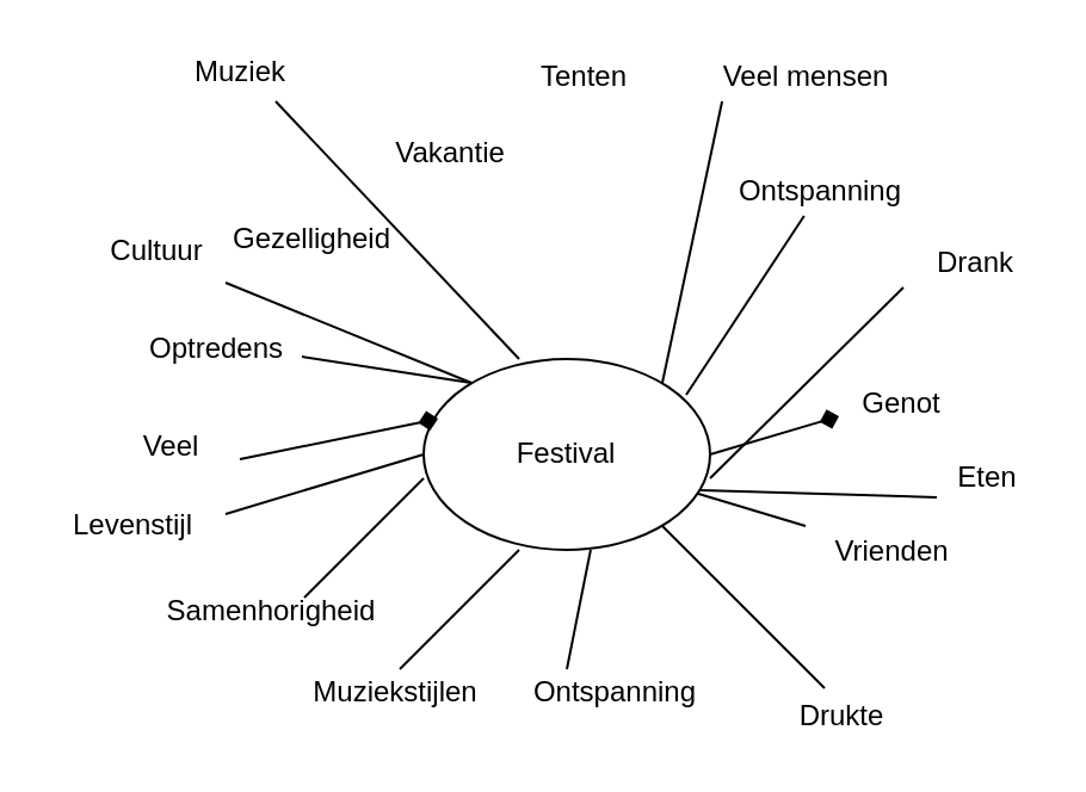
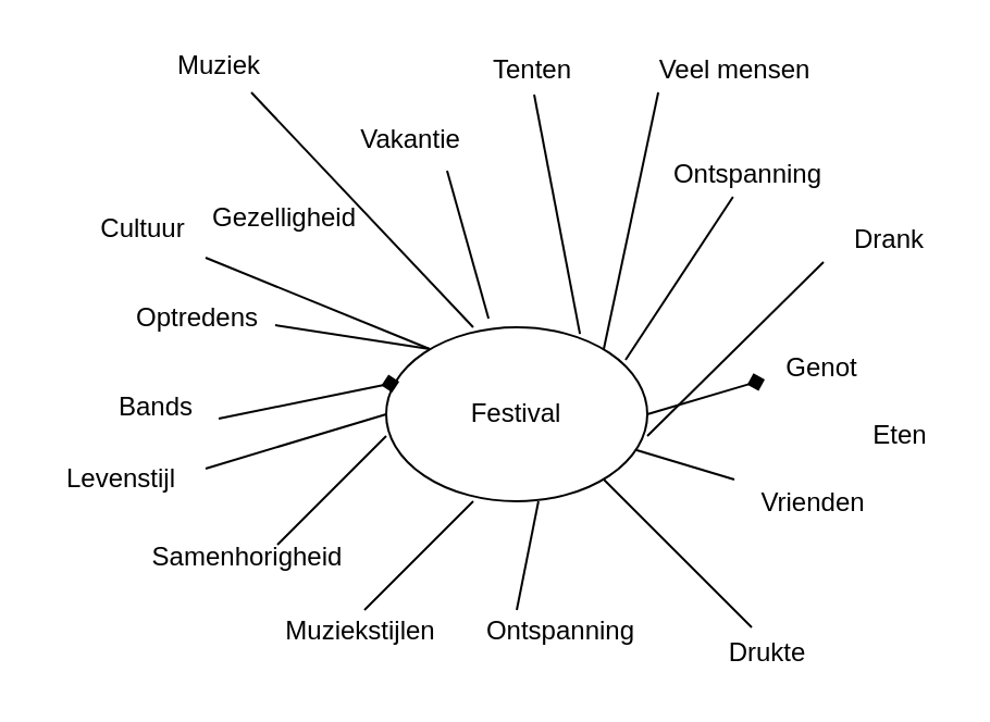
  <mxCell id="0" />
  <mxCell id="1" parent="0" />
  <mxCell id="2" value="Festival" style="ellipse;whiteSpace=wrap;html=1;" vertex="1" parent="1"><mxGeometry x="177" y="150" width="120" height="80" as="geometry" /></mxCell>
  <mxCell id="3" value="Gezelligheid" style="text;html=1;align=center;verticalAlign=middle;resizable=0;points=[];autosize=1;" vertex="1" parent="1"><mxGeometry x="90" y="90" width="80" height="20" as="geometry" /></mxCell>
  <mxCell id="4" value="Muziek" style="text;html=1;align=center;verticalAlign=middle;resizable=0;points=[];autosize=1;" vertex="1" parent="1"><mxGeometry x="75" y="20" width="50" height="20" as="geometry" /></mxCell>
  <mxCell id="5" value="Ontspanning" style="text;html=1;align=center;verticalAlign=middle;resizable=0;points=[];autosize=1;" vertex="1" parent="1"><mxGeometry x="303" y="70" width="80" height="20" as="geometry" /></mxCell>
  <mxCell id="6" value="Genot" style="text;html=1;align=center;verticalAlign=middle;resizable=0;points=[];autosize=1;" vertex="1" parent="1"><mxGeometry x="352" y="159" width="50" height="20" as="geometry" /></mxCell>
  <mxCell id="7" value="Vrienden" style="text;html=1;align=center;verticalAlign=middle;resizable=0;points=[];autosize=1;" vertex="1" parent="1"><mxGeometry x="343" y="221" width="60" height="20" as="geometry" /></mxCell>
  <mxCell id="8" value="Ontspanning" style="text;html=1;align=center;verticalAlign=middle;resizable=0;points=[];autosize=1;" vertex="1" parent="1"><mxGeometry x="217" y="280" width="80" height="20" as="geometry" /></mxCell>
  <mxCell id="9" value="Samenhorigheid" style="text;html=1;align=center;verticalAlign=middle;resizable=0;points=[];autosize=1;" vertex="1" parent="1"><mxGeometry x="63" y="246" width="100" height="20" as="geometry" /></mxCell>
- <mxCell id="10" value="Veel" style="text;html=1;align=center;verticalAlign=middle;resizable=0;points=[];autosize=1;" vertex="1" parent="1"><mxGeometry x="46" y="177" width="50" height="20" as="geometry" /></mxCell>
+ <mxCell id="10" value="Bands" style="text;html=1;align=center;verticalAlign=middle;resizable=0;points=[];autosize=1;" vertex="1" parent="1"><mxGeometry x="46" y="177" width="50" height="20" as="geometry" /></mxCell>
  <mxCell id="11" value="Optredens" style="text;html=1;align=center;verticalAlign=middle;resizable=0;points=[];autosize=1;" vertex="1" parent="1"><mxGeometry x="55" y="136" width="70" height="20" as="geometry" /></mxCell>
  <mxCell id="12" value="Vakantie" style="text;html=1;align=center;verticalAlign=middle;resizable=0;points=[];autosize=1;" vertex="1" parent="1"><mxGeometry x="158" y="54" width="60" height="20" as="geometry" /></mxCell>
  <mxCell id="13" value="Tenten" style="text;html=1;align=center;verticalAlign=middle;resizable=0;points=[];autosize=1;" vertex="1" parent="1"><mxGeometry x="219" y="22" width="50" height="20" as="geometry" /></mxCell>
  <mxCell id="14" value="Drank" style="text;html=1;align=center;verticalAlign=middle;resizable=0;points=[];autosize=1;" vertex="1" parent="1"><mxGeometry x="383" y="100" width="50" height="20" as="geometry" /></mxCell>
  <mxCell id="15" value="Eten" style="text;html=1;align=center;verticalAlign=middle;resizable=0;points=[];autosize=1;" vertex="1" parent="1"><mxGeometry x="393" y="190" width="40" height="20" as="geometry" /></mxCell>
  <mxCell id="16" value="Cultuur" style="text;html=1;align=center;verticalAlign=middle;resizable=0;points=[];autosize=1;" vertex="1" parent="1"><mxGeometry x="40" y="95" width="50" height="20" as="geometry" /></mxCell>
  <mxCell id="17" value="Levenstijl" style="text;html=1;align=center;verticalAlign=middle;resizable=0;points=[];autosize=1;" vertex="1" parent="1"><mxGeometry x="20" y="210" width="70" height="20" as="geometry" /></mxCell>
  <mxCell id="18" value="Muziekstijlen" style="text;html=1;align=center;verticalAlign=middle;resizable=0;points=[];autosize=1;" vertex="1" parent="1"><mxGeometry x="125" y="280" width="80" height="20" as="geometry" /></mxCell>
  <mxCell id="19" value="Drukte" style="text;html=1;align=center;verticalAlign=middle;resizable=0;points=[];autosize=1;" vertex="1" parent="1"><mxGeometry x="327" y="290" width="50" height="20" as="geometry" /></mxCell>
  <mxCell id="20" value="Veel mensen" style="text;html=1;align=center;verticalAlign=middle;resizable=0;points=[];autosize=1;" vertex="1" parent="1"><mxGeometry x="297" y="22" width="80" height="20" as="geometry" /></mxCell>
+ <mxCell id="21" value="" style="endArrow=none;html=1;entryX=0.742;entryY=0.038;entryDx=0;entryDy=0;entryPerimeter=0;exitX=0.52;exitY=1.05;exitDx=0;exitDy=0;exitPerimeter=0;" edge="1" parent="1" source="13" target="2"><mxGeometry width="50" height="50" relative="1" as="geometry"><mxPoint x="217" y="220" as="sourcePoint" /><mxPoint x="267" y="170" as="targetPoint" /></mxGeometry></mxCell>
+ <mxCell id="22" value="" style="endArrow=none;html=1;exitX=0.783;exitY=1.2;exitDx=0;exitDy=0;exitPerimeter=0;entryX=0.392;entryY=-0.05;entryDx=0;entryDy=0;entryPerimeter=0;" edge="1" parent="1" source="12" target="2"><mxGeometry width="50" height="50" relative="1" as="geometry"><mxPoint x="217" y="220" as="sourcePoint" /><mxPoint x="267" y="170" as="targetPoint" /></mxGeometry></mxCell>
  <mxCell id="23" value="" style="endArrow=none;html=1;exitX=1.014;exitY=0.65;exitDx=0;exitDy=0;exitPerimeter=0;" edge="1" parent="1" source="11"><mxGeometry width="50" height="50" relative="1" as="geometry"><mxPoint x="147" y="210" as="sourcePoint" /><mxPoint x="197" y="160" as="targetPoint" /></mxGeometry></mxCell>
  <mxCell id="24" value="" style="endArrow=none;html=1;entryX=0.063;entryY=1;entryDx=0;entryDy=0;entryPerimeter=0;" edge="1" parent="1" target="20"><mxGeometry width="50" height="50" relative="1" as="geometry"><mxPoint x="277" y="160" as="sourcePoint" /><mxPoint x="327" y="120" as="targetPoint" /></mxGeometry></mxCell>
  <mxCell id="25" value="" style="endArrow=none;html=1;fontFamily=Helvetica;fontSize=11;fontColor=#000000;align=center;strokeColor=#000000;" edge="1" parent="1" target="5"><mxGeometry width="50" height="50" relative="1" as="geometry"><mxPoint x="287" y="165" as="sourcePoint" /><mxPoint x="337" y="115" as="targetPoint" /></mxGeometry></mxCell>
  <mxCell id="26" value="" style="endArrow=none;html=1;entryX=-0.1;entryY=1;entryDx=0;entryDy=0;entryPerimeter=0;" edge="1" parent="1" target="14"><mxGeometry width="50" height="50" relative="1" as="geometry"><mxPoint x="297" y="200" as="sourcePoint" /><mxPoint x="347" y="150" as="targetPoint" /></mxGeometry></mxCell>
- <mxCell id="27" value="" style="endArrow=none;html=1;exitX=-0.025;exitY=0.9;exitDx=0;exitDy=0;exitPerimeter=0;entryX=0.967;entryY=0.688;entryDx=0;entryDy=0;entryPerimeter=0;" edge="1" parent="1" source="15" target="2"><mxGeometry width="50" height="50" relative="1" as="geometry"><mxPoint x="217" y="220" as="sourcePoint" /><mxPoint x="267" y="170" as="targetPoint" /></mxGeometry></mxCell>
  <mxCell id="28" value="" style="endArrow=none;html=1;" edge="1" parent="1" target="2"><mxGeometry width="50" height="50" relative="1" as="geometry"><mxPoint x="337" y="220" as="sourcePoint" /><mxPoint x="267" y="170" as="targetPoint" /></mxGeometry></mxCell>
  <mxCell id="29" value="" style="endArrow=none;html=1;" edge="1" parent="1"><mxGeometry width="50" height="50" relative="1" as="geometry"><mxPoint x="167" y="280" as="sourcePoint" /><mxPoint x="217" y="230" as="targetPoint" /></mxGeometry></mxCell>
  <mxCell id="30" value="" style="endArrow=none;html=1;" edge="1" parent="1"><mxGeometry width="50" height="50" relative="1" as="geometry"><mxPoint x="127" y="250" as="sourcePoint" /><mxPoint x="177" y="200" as="targetPoint" /></mxGeometry></mxCell>
  <mxCell id="31" value="" style="endArrow=none;html=1;exitX=1.057;exitY=0.25;exitDx=0;exitDy=0;exitPerimeter=0;" edge="1" parent="1" source="17"><mxGeometry width="50" height="50" relative="1" as="geometry"><mxPoint x="217" y="220" as="sourcePoint" /><mxPoint x="177" y="190" as="targetPoint" /></mxGeometry></mxCell>
  <mxCell id="32" value="" style="endArrow=diamond;html=1;exitX=1.08;exitY=0.75;exitDx=0;exitDy=0;exitPerimeter=0;entryX=0.05;entryY=0.313;entryDx=0;entryDy=0;entryPerimeter=0;" edge="1" parent="1" source="10" target="2"><mxGeometry width="50" height="50" relative="1" as="geometry"><mxPoint x="127" y="220" as="sourcePoint" /><mxPoint x="177" y="170" as="targetPoint" /></mxGeometry></mxCell>
  <mxCell id="33" value="" style="endArrow=none;html=1;exitX=0.36;exitY=-0.1;exitDx=0;exitDy=0;exitPerimeter=0;" edge="1" parent="1" source="19"><mxGeometry width="50" height="50" relative="1" as="geometry"><mxPoint x="227" y="270" as="sourcePoint" /><mxPoint x="277" y="220" as="targetPoint" /></mxGeometry></mxCell>
  <mxCell id="34" value="" style="endArrow=none;html=1;entryX=0.583;entryY=1;entryDx=0;entryDy=0;entryPerimeter=0;" edge="1" parent="1" target="2"><mxGeometry width="50" height="50" relative="1" as="geometry"><mxPoint x="237" y="280" as="sourcePoint" /><mxPoint x="287" y="230" as="targetPoint" /></mxGeometry></mxCell>
  <mxCell id="35" value="" style="endArrow=none;html=1;exitX=1.08;exitY=1.15;exitDx=0;exitDy=0;exitPerimeter=0;" edge="1" parent="1" source="16"><mxGeometry width="50" height="50" relative="1" as="geometry"><mxPoint x="147" y="210" as="sourcePoint" /><mxPoint x="197" y="160" as="targetPoint" /></mxGeometry></mxCell>
  <mxCell id="36" value="" style="endArrow=none;html=1;exitX=0.8;exitY=1.1;exitDx=0;exitDy=0;exitPerimeter=0;" edge="1" parent="1" source="4"><mxGeometry width="50" height="50" relative="1" as="geometry"><mxPoint x="167" y="200" as="sourcePoint" /><mxPoint x="217" y="150" as="targetPoint" /></mxGeometry></mxCell>
  <mxCell id="37" value="" style="endArrow=diamond;html=1;entryX=-0.02;entryY=0.75;entryDx=0;entryDy=0;entryPerimeter=0;exitX=1;exitY=0.5;exitDx=0;exitDy=0;" edge="1" parent="1" source="2" target="6"><mxGeometry width="50" height="50" relative="1" as="geometry"><mxPoint x="257" y="210" as="sourcePoint" /><mxPoint x="307" y="160" as="targetPoint" /></mxGeometry></mxCell>
